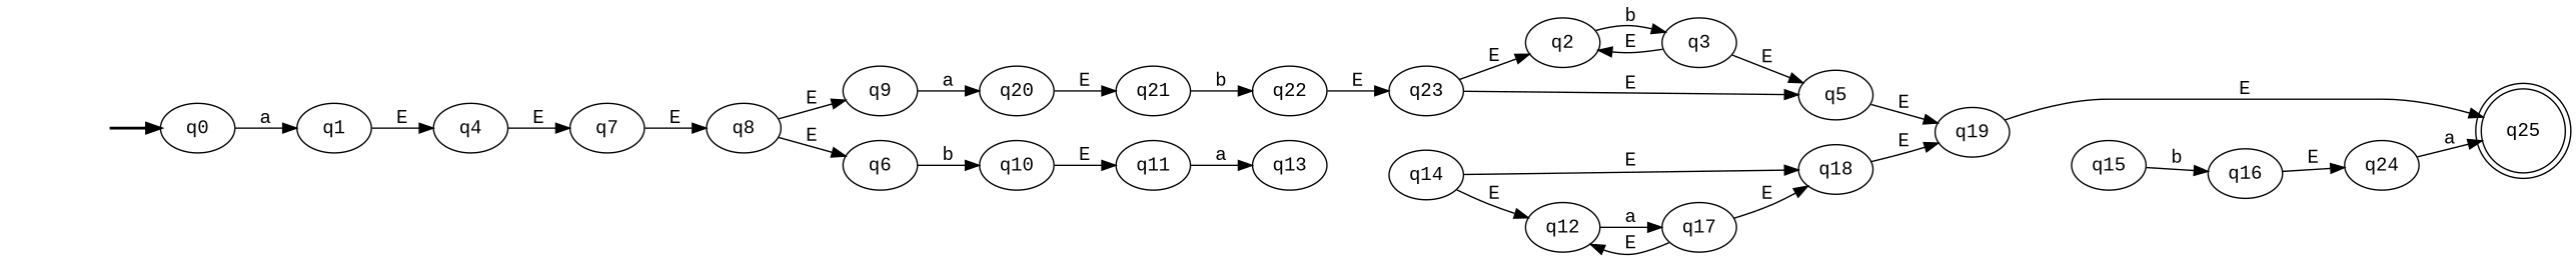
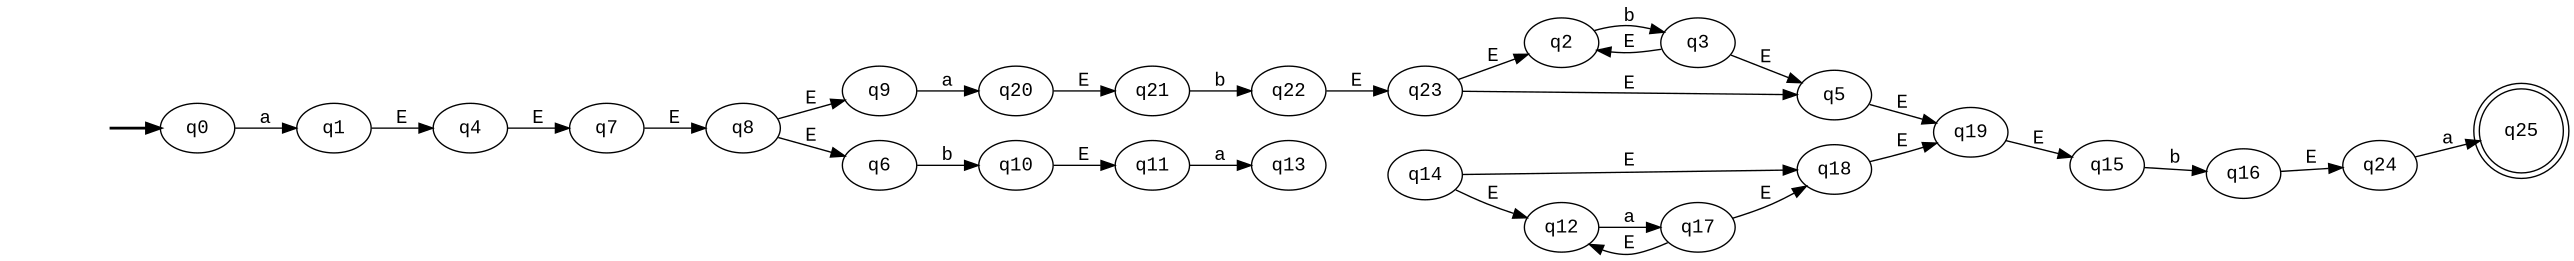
  digraph {
    fontname="Liberation Mono"
    rankdir=LR
    node [fontname="Liberation Mono"]
    edge [fontname="Liberation Mono"]
    fake0 [style=invisible]
    q0 [root=true]
    q1
    q4
    q7
    q8
    q20
    q21
    q22
    q14
    q18
    q12
    q23
    q2
    q5
    q11
    q13
    q3
    q19
    q17
    q9
    q25 [shape=doublecircle]
    q15
    q24
    q6
    q10
    q16
    fake0 -> q0 [style=bold]
    q0 -> q1 [label=a]
    q1 -> q4 [label=E]
    q4 -> q7 [label=E]
    q7 -> q8 [label=E]
    q8 -> q9 [label=E]
    q8 -> q6 [label=E]
    q20 -> q21 [label=E]
    q21 -> q22 [label=b]
    q22 -> q23 [label=E]
    q14 -> q18 [label=E]
    q14 -> q12 [label=E]
    q18 -> q19 [label=E]
    q12 -> q17 [label=a]
    q23 -> q2 [label=E]
    q23 -> q5 [label=E]
    q2 -> q3 [label=b]
    q5 -> q19 [label=E]
    q11 -> q13 [label=a]
    q3 -> q2 [label=E]
    q3 -> q5 [label=E]
-   q19 -> q25 [label=E]
+   q19 -> q15 [label=E]
    q17 -> q18 [label=E]
    q17 -> q12 [label=E]
    q9 -> q20 [label=a]
    q15 -> q16 [label=b]
    q24 -> q25 [label=a]
    q6 -> q10 [label=b]
    q10 -> q11 [label=E]
    q16 -> q24 [label=E]
  }
